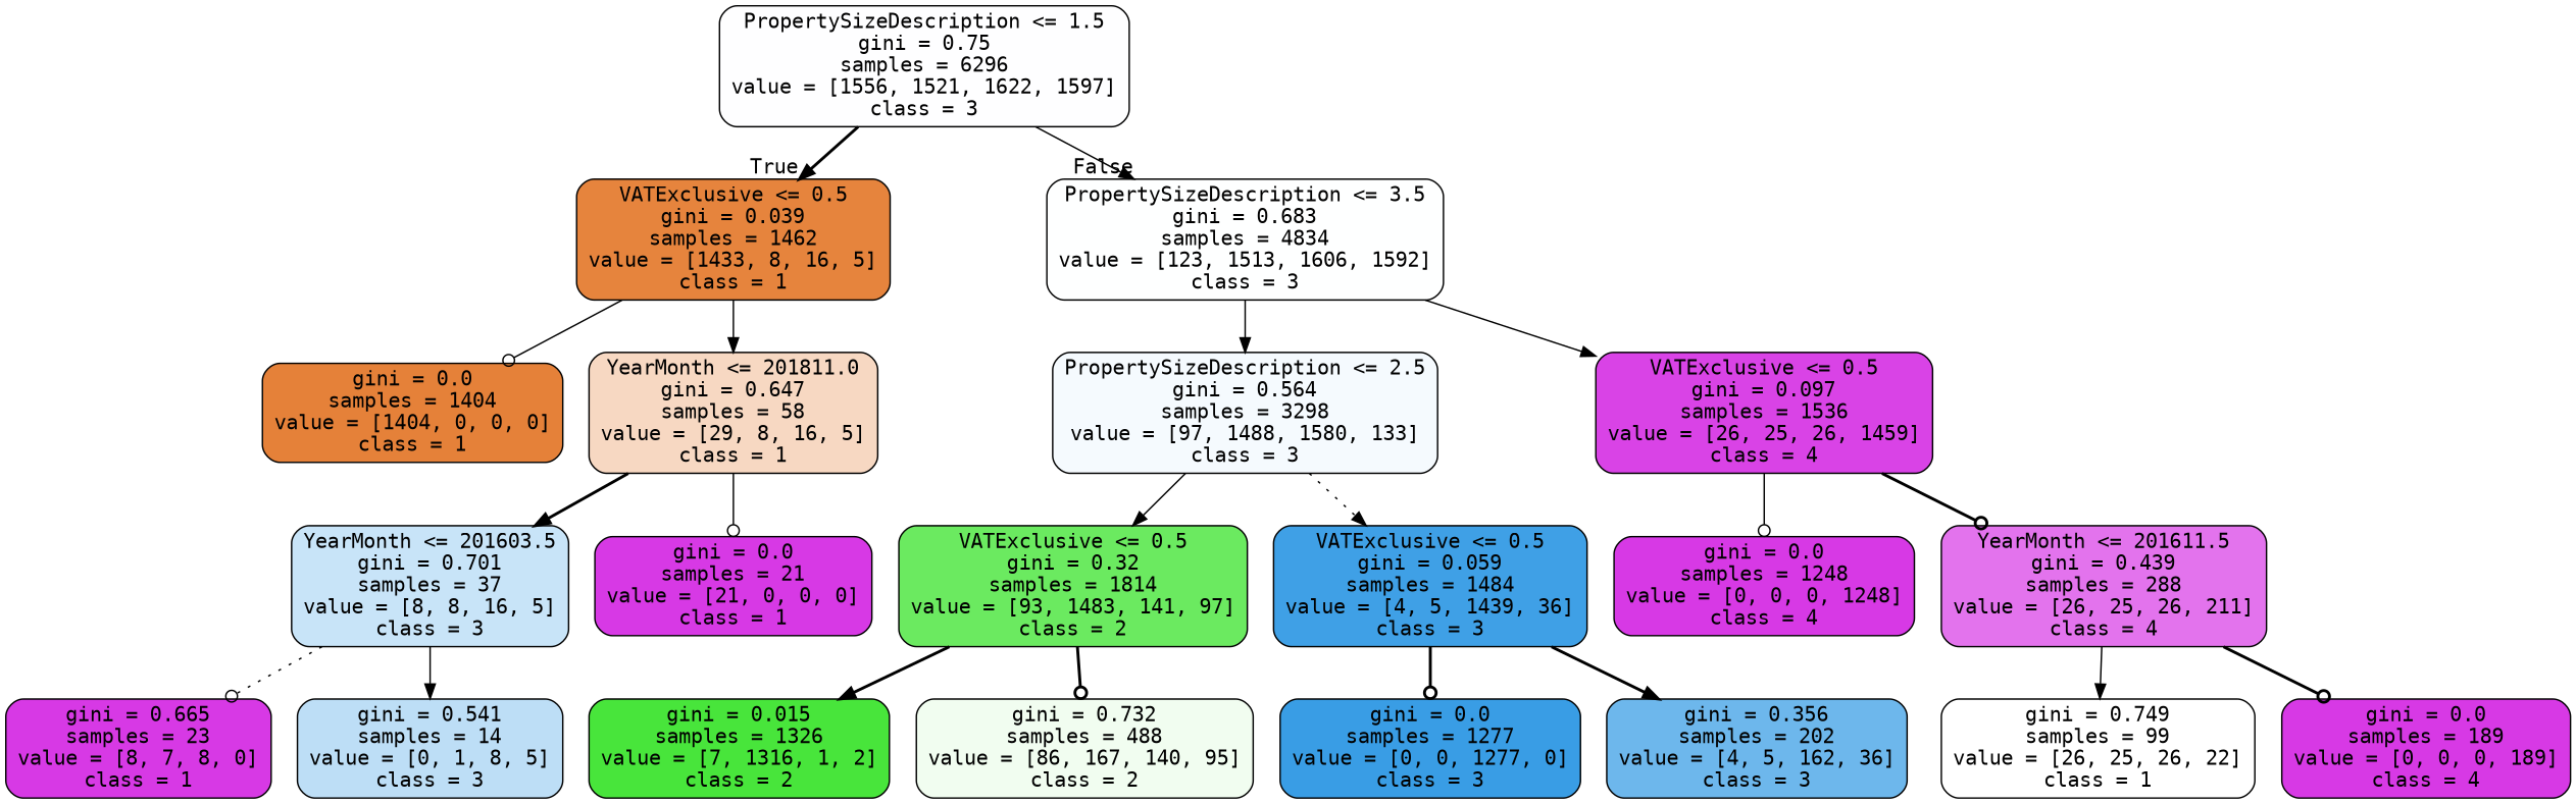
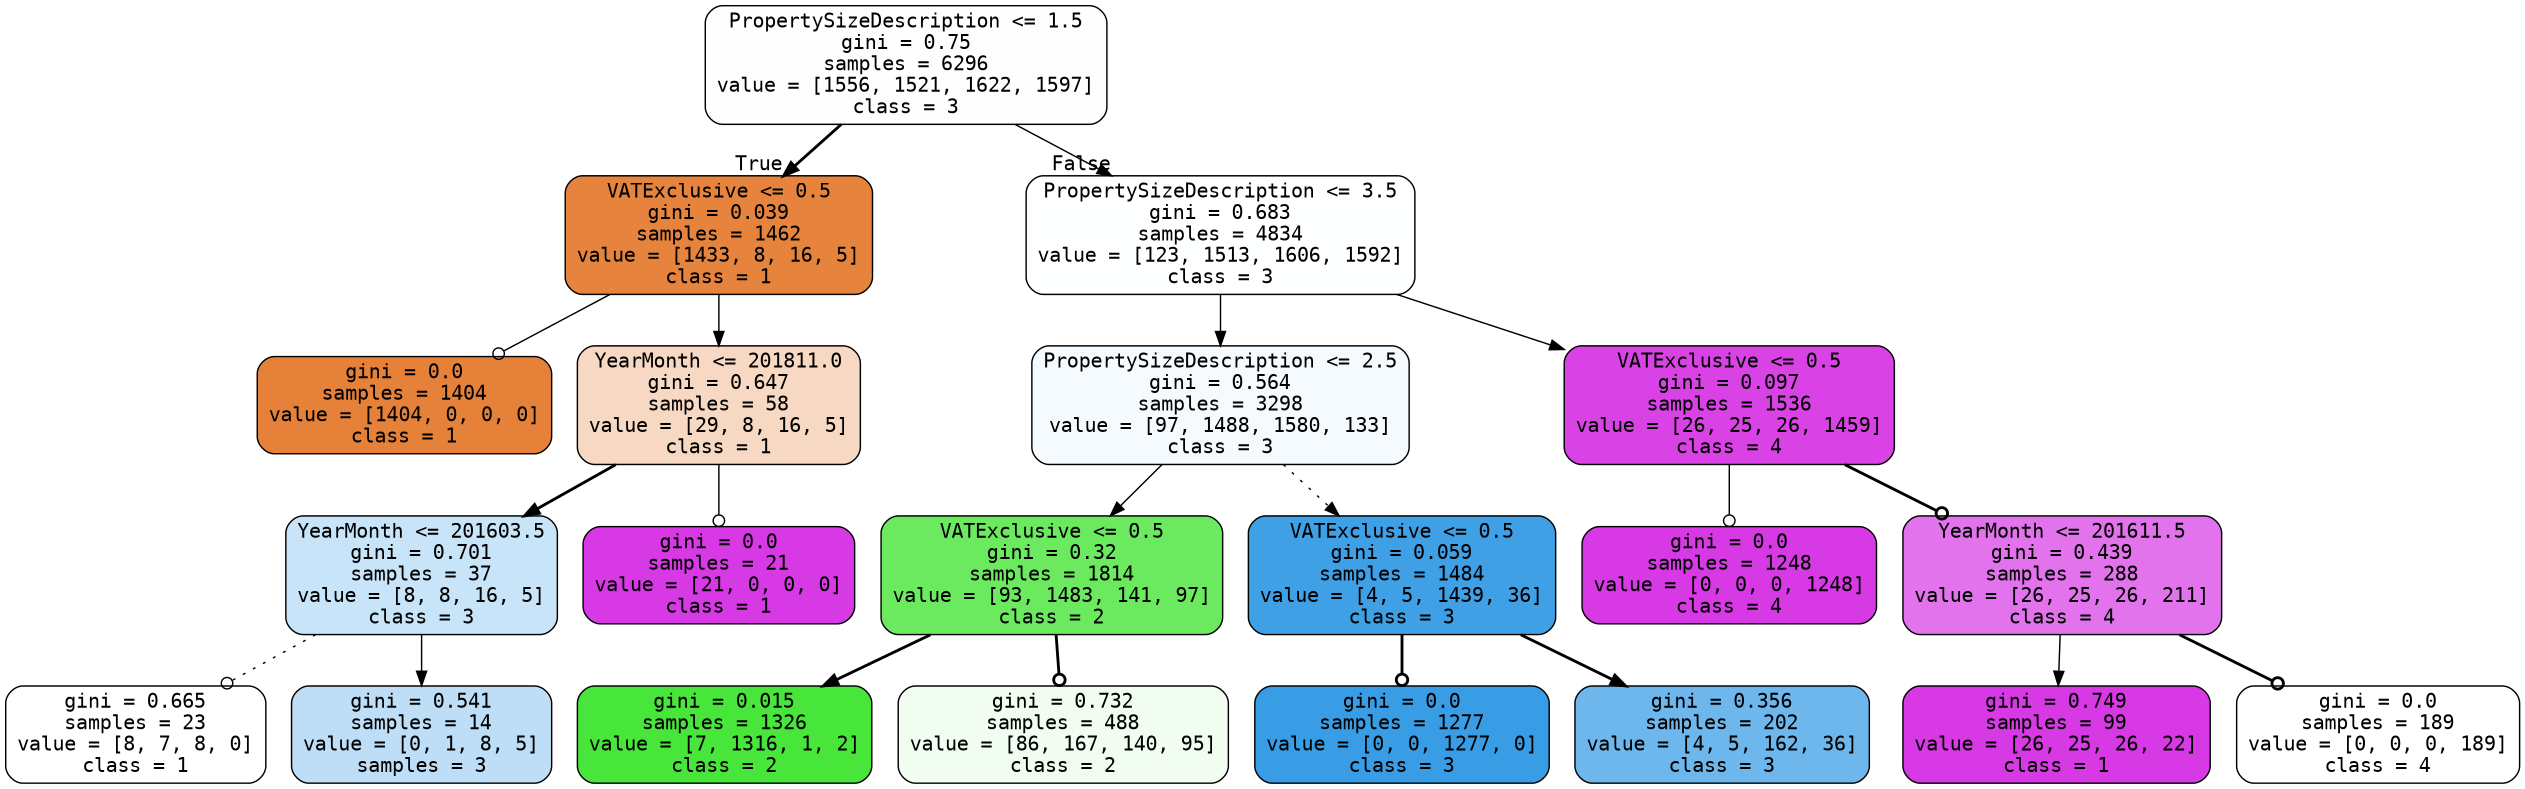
  digraph {
    fontname="DejaVu Sans Mono"
    node [color=black fillcolor="#d739e5" fontname="DejaVu Sans Mono" shape=box style="filled, rounded"]
    edge [arrowhead=normal fontname="DejaVu Sans Mono" style=solid]
    n1 [fillcolor="#fefeff" label="PropertySizeDescription <= 1.5\ngini = 0.75\nsamples = 6296\nvalue = [1556, 1521, 1622, 1597]\nclass = 3"]
    n2 [fillcolor="#e6843d" label="VATExclusive <= 0.5\ngini = 0.039\nsamples = 1462\nvalue = [1433, 8, 16, 5]\nclass = 1"]
    n3 [fillcolor="#feffff" label="PropertySizeDescription <= 3.5\ngini = 0.683\nsamples = 4834\nvalue = [123, 1513, 1606, 1592]\nclass = 3"]
    n4 [fillcolor="#e58139" label="gini = 0.0\nsamples = 1404\nvalue = [1404, 0, 0, 0]\nclass = 1"]
    n5 [fillcolor="#f7d8c2" label="YearMonth <= 201811.0\ngini = 0.647\nsamples = 58\nvalue = [29, 8, 16, 5]\nclass = 1"]
    n6 [fillcolor="#f5fafe" label="PropertySizeDescription <= 2.5\ngini = 0.564\nsamples = 3298\nvalue = [97, 1488, 1580, 133]\nclass = 3"]
    n7 [fillcolor="#d943e6" label="VATExclusive <= 0.5\ngini = 0.097\nsamples = 1536\nvalue = [26, 25, 26, 1459]\nclass = 4"]
    n8 [fillcolor="#c8e4f8" label="YearMonth <= 201603.5\ngini = 0.701\nsamples = 37\nvalue = [8, 8, 16, 5]\nclass = 3"]
    n9 [label="gini = 0.0\nsamples = 21\nvalue = [21, 0, 0, 0]\nclass = 1"]
-   n10 [label="gini = 0.665\nsamples = 23\nvalue = [8, 7, 8, 0]\nclass = 1"]
-   n11 [fillcolor="#bddef6" label="gini = 0.541\nsamples = 14\nvalue = [0, 1, 8, 5]\nclass = 3"]
+   n10 [fillcolor="#ffffff" label="gini = 0.665\nsamples = 23\nvalue = [8, 7, 8, 0]\nclass = 1"]
+   n11 [fillcolor="#bddef6" label="gini = 0.541\nsamples = 14\nvalue = [0, 1, 8, 5]\nsamples = 3"]
    n12 [fillcolor="#6bea60" label="VATExclusive <= 0.5\ngini = 0.32\nsamples = 1814\nvalue = [93, 1483, 141, 97]\nclass = 2"]
    n13 [fillcolor="#3fa0e6" label="VATExclusive <= 0.5\ngini = 0.059\nsamples = 1484\nvalue = [4, 5, 1439, 36]\nclass = 3"]
    n14 [label="gini = 0.0\nsamples = 1248\nvalue = [0, 0, 0, 1248]\nclass = 4"]
    n15 [fillcolor="#e373ed" label="YearMonth <= 201611.5\ngini = 0.439\nsamples = 288\nvalue = [26, 25, 26, 211]\nclass = 4"]
    n16 [fillcolor="#48e53b" label="gini = 0.015\nsamples = 1326\nvalue = [7, 1316, 1, 2]\nclass = 2"]
    n17 [fillcolor="#f1fdf0" label="gini = 0.732\nsamples = 488\nvalue = [86, 167, 140, 95]\nclass = 2"]
    n18 [fillcolor="#399de5" label="gini = 0.0\nsamples = 1277\nvalue = [0, 0, 1277, 0]\nclass = 3"]
    n19 [fillcolor="#6db7ec" label="gini = 0.356\nsamples = 202\nvalue = [4, 5, 162, 36]\nclass = 3"]
-   n20 [fillcolor="#ffffff" label="gini = 0.749\nsamples = 99\nvalue = [26, 25, 26, 22]\nclass = 1"]
-   n21 [label="gini = 0.0\nsamples = 189\nvalue = [0, 0, 0, 189]\nclass = 4"]
+   n20 [label="gini = 0.749\nsamples = 99\nvalue = [26, 25, 26, 22]\nclass = 1"]
+   n21 [fillcolor="#ffffff" label="gini = 0.0\nsamples = 189\nvalue = [0, 0, 0, 189]\nclass = 4"]
    n1 -> n2 [headlabel=True labelangle=45 labeldistance=2.5 style=bold]
    n1 -> n3 [headlabel=False labelangle=-45 labeldistance=2.5]
    n2 -> n4 [arrowhead=odot]
    n2 -> n5
    n3 -> n6
    n3 -> n7
    n5 -> n8 [style=bold]
    n5 -> n9 [arrowhead=odot]
    n6 -> n12
    n6 -> n13 [style=dotted]
    n7 -> n14 [arrowhead=odot]
    n7 -> n15 [arrowhead=odot style=bold]
    n8 -> n10 [arrowhead=odot style=dotted]
    n8 -> n11
    n12 -> n16 [style=bold]
    n12 -> n17 [arrowhead=odot style=bold]
    n13 -> n18 [arrowhead=odot style=bold]
    n13 -> n19 [style=bold]
    n15 -> n20
    n15 -> n21 [arrowhead=odot style=bold]
  }
